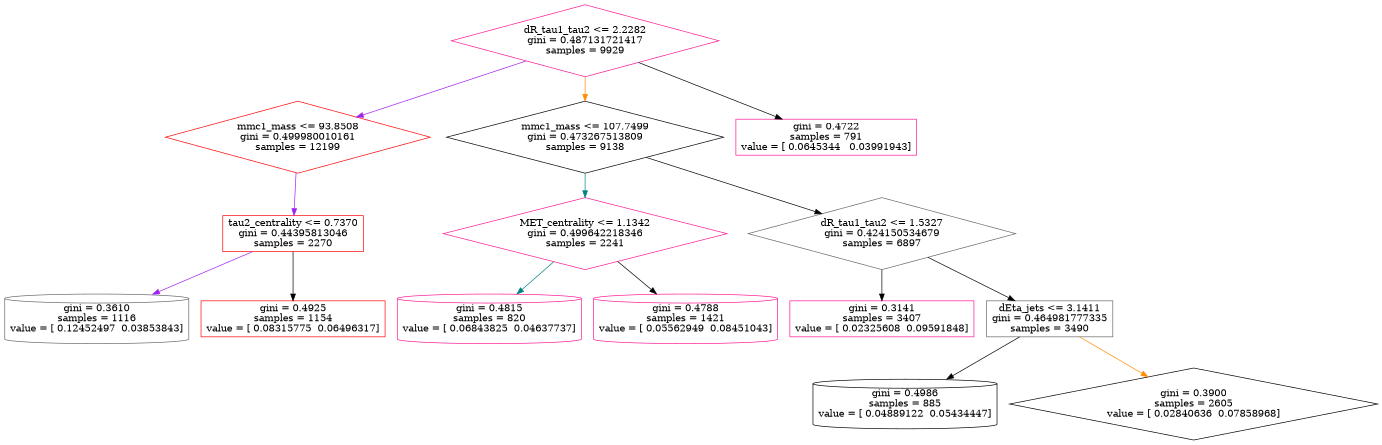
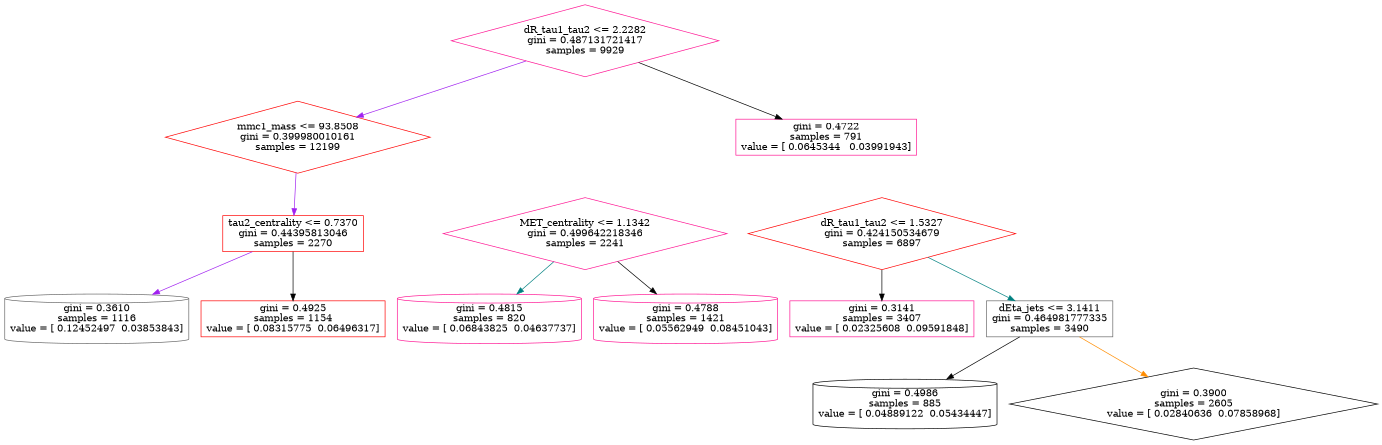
  digraph {
    node [color=deeppink shape=diamond]
    edge [color=black]
-   n1 [color=red label="mmc1_mass <= 93.8508\ngini = 0.499980010161\nsamples = 12199"]
+   n1 [color=red label="mmc1_mass <= 93.8508\ngini = 0.399980010161\nsamples = 12199"]
    n2 [color=red label="tau2_centrality <= 0.7370\ngini = 0.44395813046\nsamples = 2270" shape=box]
    n3 [color=gray40 label="gini = 0.3610\nsamples = 1116\nvalue = [ 0.12452497  0.03853843]" shape=cylinder]
    n4 [color=red label="gini = 0.4925\nsamples = 1154\nvalue = [ 0.08315775  0.06496317]" shape=box]
    n5 [label="dR_tau1_tau2 <= 2.2282\ngini = 0.487131721417\nsamples = 9929"]
-   n6 [color=black label="mmc1_mass <= 107.7499\ngini = 0.473267513809\nsamples = 9138"]
    n7 [label="gini = 0.4722\nsamples = 791\nvalue = [ 0.0645344   0.03991943]" shape=box]
    n8 [label="MET_centrality <= 1.1342\ngini = 0.499642218346\nsamples = 2241"]
-   n9 [color=gray40 label="dR_tau1_tau2 <= 1.5327\ngini = 0.424150534679\nsamples = 6897"]
+   n9 [color=red label="dR_tau1_tau2 <= 1.5327\ngini = 0.424150534679\nsamples = 6897"]
    n10 [label="gini = 0.4815\nsamples = 820\nvalue = [ 0.06843825  0.04637737]" shape=cylinder]
    n11 [label="gini = 0.4788\nsamples = 1421\nvalue = [ 0.05562949  0.08451043]" shape=cylinder]
    n12 [label="gini = 0.3141\nsamples = 3407\nvalue = [ 0.02325608  0.09591848]" shape=box]
    n13 [color=gray40 label="dEta_jets <= 3.1411\ngini = 0.464981777335\nsamples = 3490" shape=box]
    n14 [color=black label="gini = 0.4986\nsamples = 885\nvalue = [ 0.04889122  0.05434447]" shape=cylinder]
    n15 [color=black label="gini = 0.3900\nsamples = 2605\nvalue = [ 0.02840636  0.07858968]"]
    n1 -> n2 [color=purple]
    n2 -> n3 [color=purple]
    n2 -> n4
    n5 -> n1 [color=purple]
-   n5 -> n6 [color=darkorange]
    n5 -> n7
-   n6 -> n8 [color=teal]
-   n6 -> n9
    n8 -> n10 [color=teal]
    n8 -> n11
    n9 -> n12
-   n9 -> n13
+   n9 -> n13 [color=teal]
    n13 -> n14
    n13 -> n15 [color=darkorange]
  }
